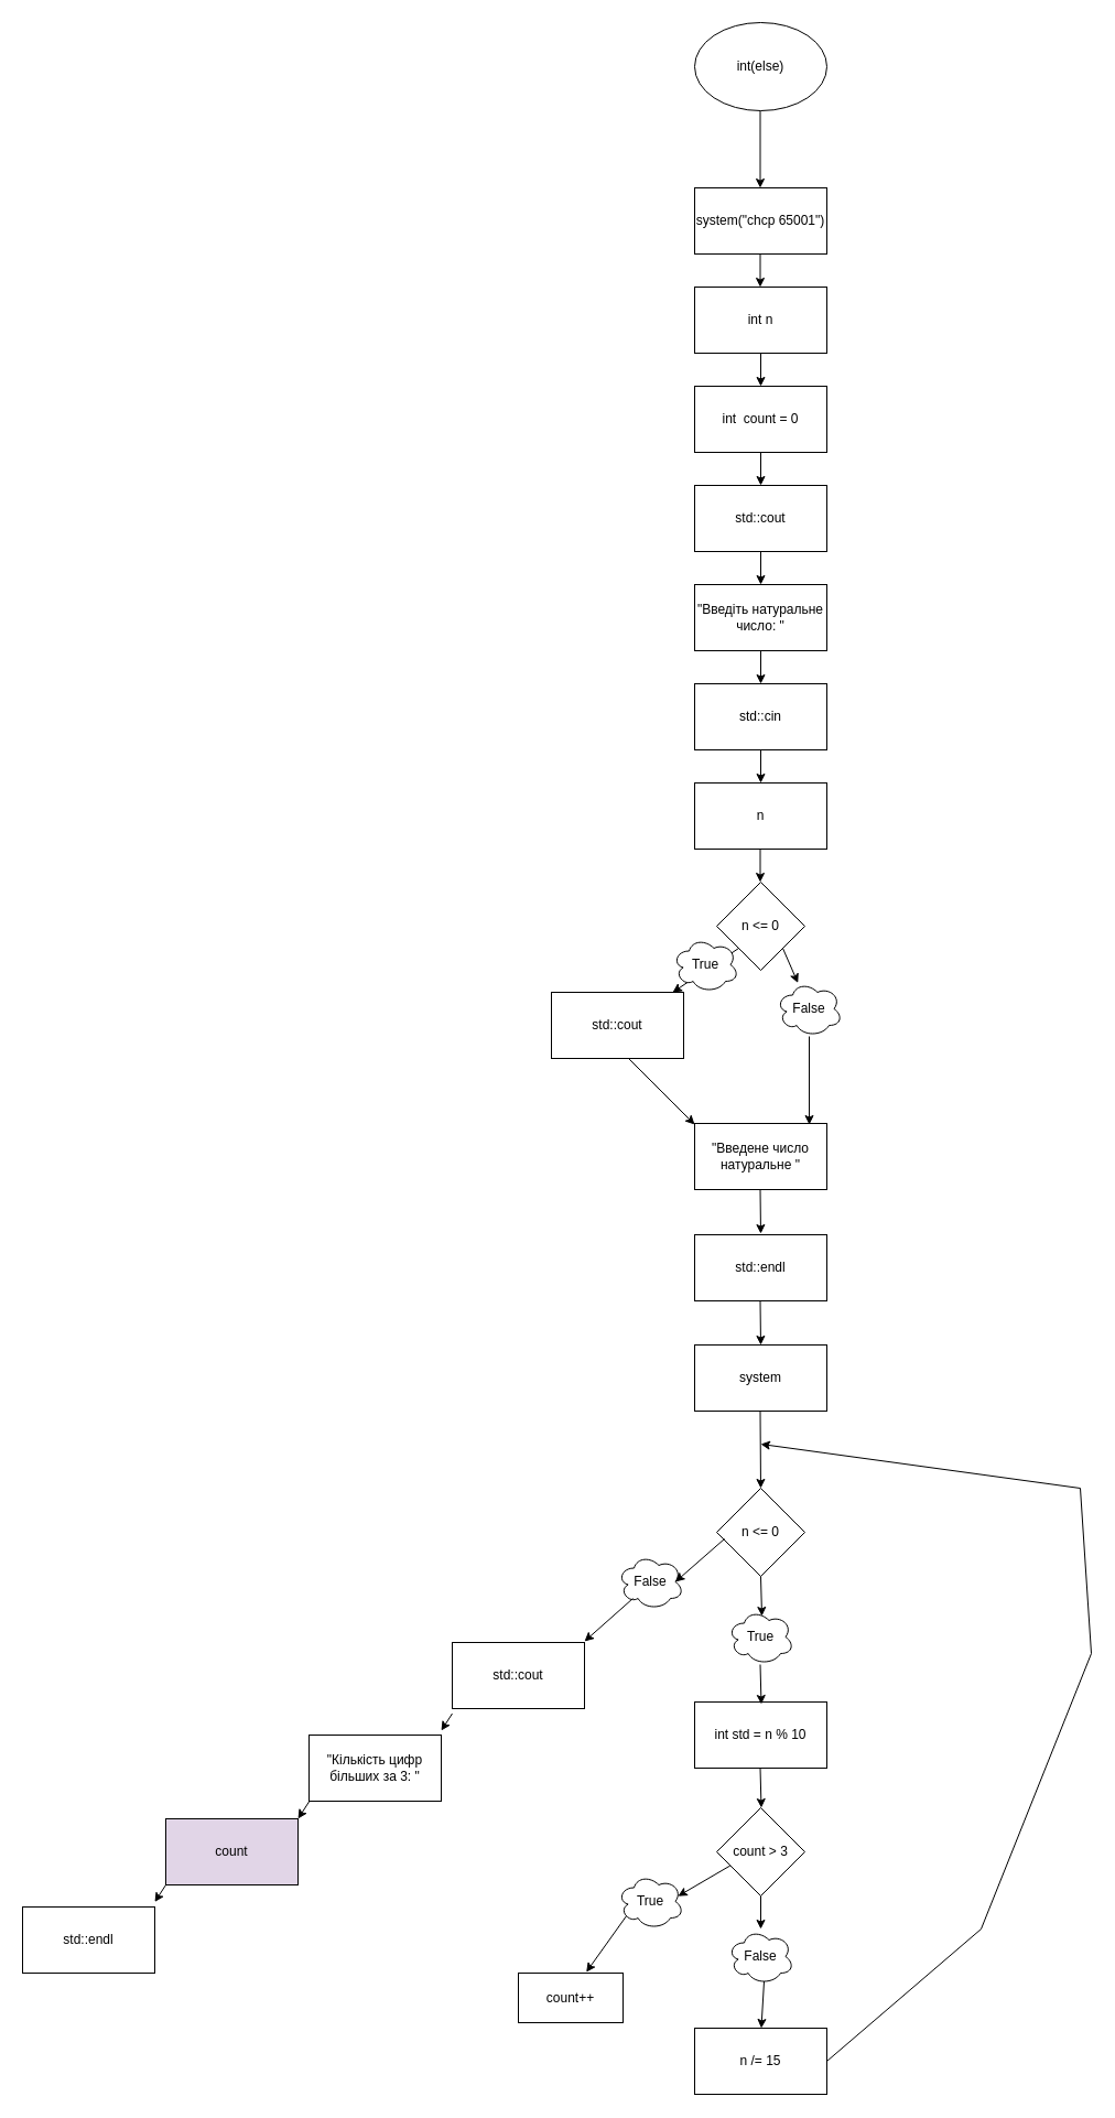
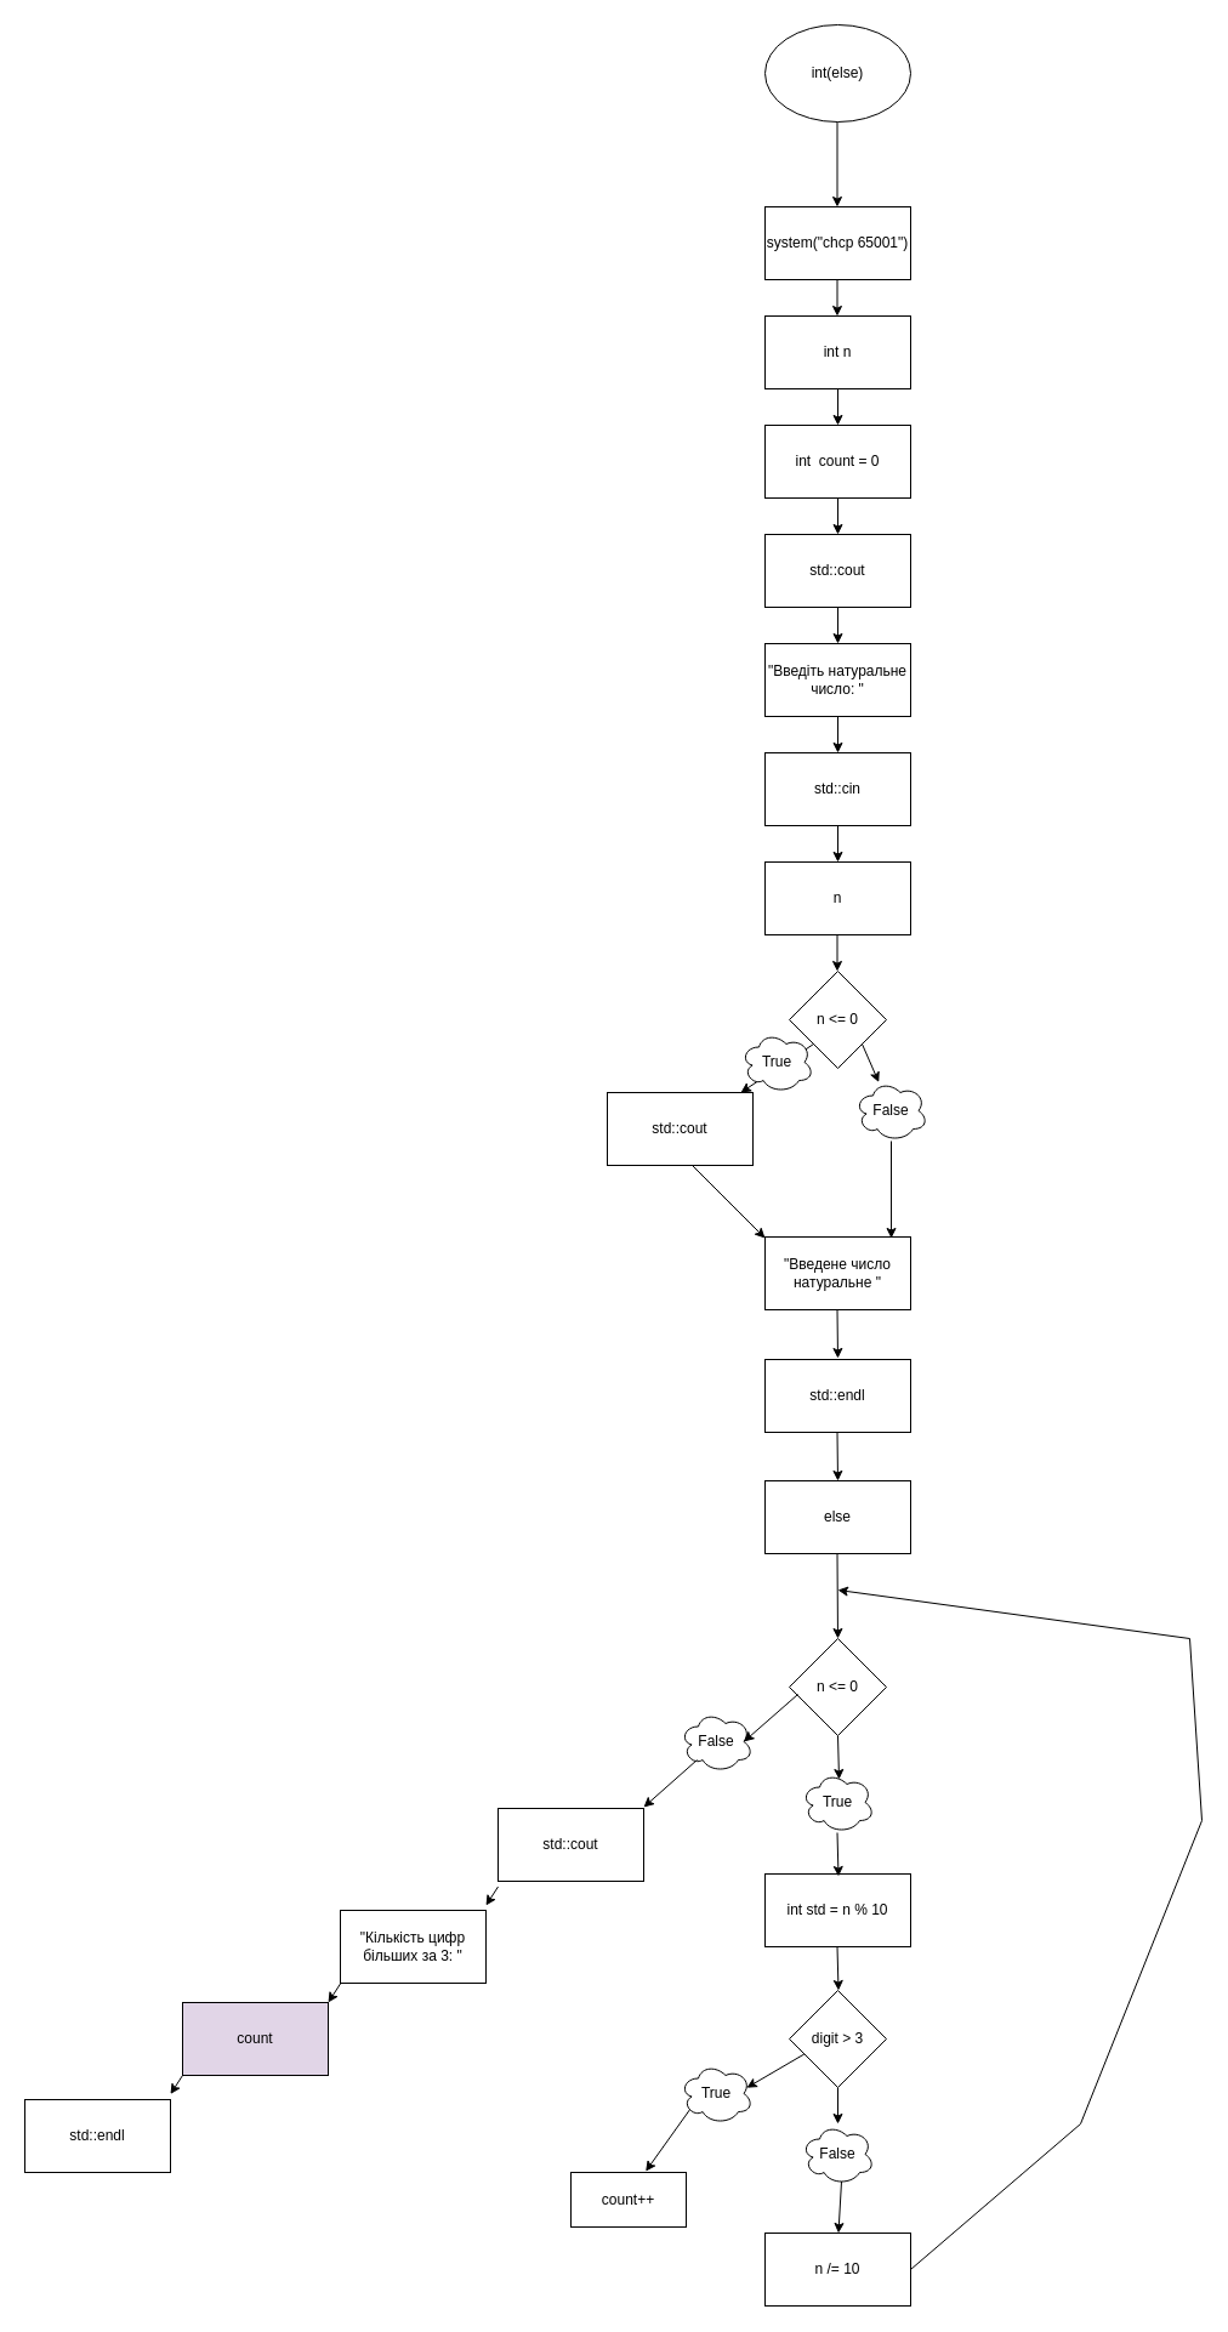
  <mxCell id="0" />
  <mxCell id="1" parent="0" />
  <mxCell id="2" value="int(else)" style="ellipse;whiteSpace=wrap;html=1;" vertex="1" parent="1"><mxGeometry x="630" y="20" width="120" height="80" as="geometry" /></mxCell>
  <mxCell id="3" value="system(&quot;chcp 65001&quot;)" style="rounded=0;whiteSpace=wrap;html=1;" vertex="1" parent="1"><mxGeometry x="630" y="170" width="120" height="60" as="geometry" /></mxCell>
  <mxCell id="4" value="" style="endArrow=classic;html=1;rounded=0;" edge="1" parent="1"><mxGeometry width="50" height="50" relative="1" as="geometry"><mxPoint x="689.5" y="100" as="sourcePoint" /><mxPoint x="689.5" y="170" as="targetPoint" /><Array as="points"><mxPoint x="689.5" y="100" /></Array></mxGeometry></mxCell>
  <mxCell id="5" value="int n" style="rounded=0;whiteSpace=wrap;html=1;" vertex="1" parent="1"><mxGeometry x="630" y="260" width="120" height="60" as="geometry" /></mxCell>
  <mxCell id="6" value="int&amp;nbsp; count = 0" style="rounded=0;whiteSpace=wrap;html=1;" vertex="1" parent="1"><mxGeometry x="630" y="350" width="120" height="60" as="geometry" /></mxCell>
  <mxCell id="7" value="" style="endArrow=classic;html=1;rounded=0;" edge="1" parent="1"><mxGeometry width="50" height="50" relative="1" as="geometry"><mxPoint x="689.5" y="230" as="sourcePoint" /><mxPoint x="689.5" y="260" as="targetPoint" /><Array as="points" /></mxGeometry></mxCell>
  <mxCell id="8" value="" style="endArrow=classic;html=1;rounded=0;" edge="1" parent="1"><mxGeometry width="50" height="50" relative="1" as="geometry"><mxPoint x="690" y="320" as="sourcePoint" /><mxPoint x="690" y="350" as="targetPoint" /><Array as="points" /></mxGeometry></mxCell>
  <mxCell id="9" value="std::cout" style="rounded=0;whiteSpace=wrap;html=1;" vertex="1" parent="1"><mxGeometry x="630" y="440" width="120" height="60" as="geometry" /></mxCell>
  <mxCell id="10" value="" style="endArrow=classic;html=1;rounded=0;" edge="1" parent="1"><mxGeometry width="50" height="50" relative="1" as="geometry"><mxPoint x="690" y="410" as="sourcePoint" /><mxPoint x="690" y="440" as="targetPoint" /><Array as="points" /></mxGeometry></mxCell>
  <mxCell id="11" value="&quot;Введіть натуральне число: &quot;" style="rounded=0;whiteSpace=wrap;html=1;" vertex="1" parent="1"><mxGeometry x="630" y="530" width="120" height="60" as="geometry" /></mxCell>
  <mxCell id="12" value="" style="endArrow=classic;html=1;rounded=0;" edge="1" parent="1"><mxGeometry width="50" height="50" relative="1" as="geometry"><mxPoint x="690" y="500" as="sourcePoint" /><mxPoint x="690" y="530" as="targetPoint" /><Array as="points" /></mxGeometry></mxCell>
  <mxCell id="13" value="std::cin" style="rounded=0;whiteSpace=wrap;html=1;" vertex="1" parent="1"><mxGeometry x="630" y="620" width="120" height="60" as="geometry" /></mxCell>
  <mxCell id="14" value="" style="endArrow=classic;html=1;rounded=0;" edge="1" parent="1"><mxGeometry width="50" height="50" relative="1" as="geometry"><mxPoint x="690" y="590" as="sourcePoint" /><mxPoint x="690" y="620" as="targetPoint" /><Array as="points" /></mxGeometry></mxCell>
  <mxCell id="15" value="n" style="rounded=0;whiteSpace=wrap;html=1;" vertex="1" parent="1"><mxGeometry x="630" y="710" width="120" height="60" as="geometry" /></mxCell>
  <mxCell id="16" value="" style="endArrow=classic;html=1;rounded=0;" edge="1" parent="1"><mxGeometry width="50" height="50" relative="1" as="geometry"><mxPoint x="690" y="680" as="sourcePoint" /><mxPoint x="690" y="710" as="targetPoint" /><Array as="points" /></mxGeometry></mxCell>
  <mxCell id="17" value="n &amp;lt;= 0" style="rhombus;whiteSpace=wrap;html=1;" vertex="1" parent="1"><mxGeometry x="650" y="800" width="80" height="80" as="geometry" /></mxCell>
  <mxCell id="18" value="" style="endArrow=classic;html=1;rounded=0;" edge="1" parent="1"><mxGeometry width="50" height="50" relative="1" as="geometry"><mxPoint x="689.5" y="770" as="sourcePoint" /><mxPoint x="689.5" y="800" as="targetPoint" /><Array as="points" /></mxGeometry></mxCell>
  <mxCell id="19" value="" style="endArrow=classic;html=1;rounded=0;" edge="1" parent="1"><mxGeometry width="50" height="50" relative="1" as="geometry"><mxPoint x="670" y="860" as="sourcePoint" /><mxPoint x="610" y="900" as="targetPoint" /><Array as="points" /></mxGeometry></mxCell>
  <mxCell id="20" value="True" style="ellipse;shape=cloud;whiteSpace=wrap;html=1;" vertex="1" parent="1"><mxGeometry x="610" y="850" width="60" height="50" as="geometry" /></mxCell>
  <mxCell id="21" value="" style="endArrow=classic;html=1;rounded=0;" edge="1" parent="1" target="26"><mxGeometry width="50" height="50" relative="1" as="geometry"><mxPoint x="710" y="860" as="sourcePoint" /><mxPoint x="770" y="890" as="targetPoint" /><Array as="points" /></mxGeometry></mxCell>
  <mxCell id="22" value="std::cout" style="rounded=0;whiteSpace=wrap;html=1;" vertex="1" parent="1"><mxGeometry x="500" y="900" width="120" height="60" as="geometry" /></mxCell>
  <mxCell id="23" value="&quot;Введене число натуральне &quot;" style="rounded=0;whiteSpace=wrap;html=1;" vertex="1" parent="1"><mxGeometry x="630" y="1019" width="120" height="60" as="geometry" /></mxCell>
  <mxCell id="24" value="" style="endArrow=classic;html=1;rounded=0;" edge="1" parent="1"><mxGeometry width="50" height="50" relative="1" as="geometry"><mxPoint x="570" y="960" as="sourcePoint" /><mxPoint x="630" y="1020" as="targetPoint" /><Array as="points" /></mxGeometry></mxCell>
  <mxCell id="25" value="" style="endArrow=classic;html=1;rounded=0;entryX=0.867;entryY=0.017;entryDx=0;entryDy=0;entryPerimeter=0;" edge="1" parent="1" source="26" target="23"><mxGeometry width="50" height="50" relative="1" as="geometry"><mxPoint x="733.5" y="900" as="sourcePoint" /><mxPoint x="734" y="1010" as="targetPoint" /><Array as="points" /></mxGeometry></mxCell>
  <mxCell id="26" value="False" style="ellipse;shape=cloud;whiteSpace=wrap;html=1;" vertex="1" parent="1"><mxGeometry x="704" y="890" width="60" height="50" as="geometry" /></mxCell>
  <mxCell id="27" value="std::endl" style="rounded=0;whiteSpace=wrap;html=1;" vertex="1" parent="1"><mxGeometry x="630" y="1120" width="120" height="60" as="geometry" /></mxCell>
- <mxCell id="28" value="system" style="rounded=0;whiteSpace=wrap;html=1;" vertex="1" parent="1"><mxGeometry x="630" y="1220" width="120" height="60" as="geometry" /></mxCell>
+ <mxCell id="28" value="else" style="rounded=0;whiteSpace=wrap;html=1;" vertex="1" parent="1"><mxGeometry x="630" y="1220" width="120" height="60" as="geometry" /></mxCell>
  <mxCell id="29" value="" style="endArrow=classic;html=1;rounded=0;entryX=0.5;entryY=0;entryDx=0;entryDy=0;" edge="1" parent="1" target="28"><mxGeometry width="50" height="50" relative="1" as="geometry"><mxPoint x="689.5" y="1180" as="sourcePoint" /><mxPoint x="689.5" y="1210" as="targetPoint" /><Array as="points" /></mxGeometry></mxCell>
  <mxCell id="30" value="" style="endArrow=classic;html=1;rounded=0;entryX=0.5;entryY=0;entryDx=0;entryDy=0;" edge="1" parent="1"><mxGeometry width="50" height="50" relative="1" as="geometry"><mxPoint x="689.5" y="1079" as="sourcePoint" /><mxPoint x="690" y="1119" as="targetPoint" /><Array as="points" /></mxGeometry></mxCell>
  <mxCell id="31" value="n &amp;lt;= 0" style="rhombus;whiteSpace=wrap;html=1;" vertex="1" parent="1"><mxGeometry x="650" y="1350" width="80" height="80" as="geometry" /></mxCell>
  <mxCell id="32" value="True" style="ellipse;shape=cloud;whiteSpace=wrap;html=1;" vertex="1" parent="1"><mxGeometry x="660" y="1460" width="60" height="50" as="geometry" /></mxCell>
  <mxCell id="33" value="False" style="ellipse;shape=cloud;whiteSpace=wrap;html=1;" vertex="1" parent="1"><mxGeometry x="560" y="1410" width="60" height="50" as="geometry" /></mxCell>
  <mxCell id="34" value="" style="endArrow=classic;html=1;rounded=0;entryX=0.875;entryY=0.5;entryDx=0;entryDy=0;entryPerimeter=0;exitX=0.088;exitY=0.575;exitDx=0;exitDy=0;exitPerimeter=0;" edge="1" parent="1" source="31" target="33"><mxGeometry width="50" height="50" relative="1" as="geometry"><mxPoint x="650" y="1400" as="sourcePoint" /><mxPoint x="660" y="1475" as="targetPoint" /><Array as="points" /></mxGeometry></mxCell>
  <mxCell id="35" value="" style="endArrow=classic;html=1;rounded=0;entryX=0.517;entryY=0.12;entryDx=0;entryDy=0;entryPerimeter=0;exitX=0.5;exitY=1;exitDx=0;exitDy=0;" edge="1" parent="1" source="31" target="32"><mxGeometry width="50" height="50" relative="1" as="geometry"><mxPoint x="764" y="1415.5" as="sourcePoint" /><mxPoint x="720" y="1454.5" as="targetPoint" /><Array as="points" /></mxGeometry></mxCell>
  <mxCell id="36" value="" style="endArrow=classic;html=1;rounded=0;entryX=0.5;entryY=0;entryDx=0;entryDy=0;" edge="1" parent="1" target="31"><mxGeometry width="50" height="50" relative="1" as="geometry"><mxPoint x="689.5" y="1280" as="sourcePoint" /><mxPoint x="690" y="1320" as="targetPoint" /><Array as="points" /></mxGeometry></mxCell>
  <mxCell id="37" value="int std = n % 10" style="rounded=0;whiteSpace=wrap;html=1;" vertex="1" parent="1"><mxGeometry x="630" y="1544" width="120" height="60" as="geometry" /></mxCell>
- <mxCell id="38" value="count &amp;gt; 3" style="rhombus;whiteSpace=wrap;html=1;" vertex="1" parent="1"><mxGeometry x="650" y="1640" width="80" height="80" as="geometry" /></mxCell>
+ <mxCell id="38" value="digit &amp;gt; 3" style="rhombus;whiteSpace=wrap;html=1;" vertex="1" parent="1"><mxGeometry x="650" y="1640" width="80" height="80" as="geometry" /></mxCell>
  <mxCell id="39" value="True" style="ellipse;shape=cloud;whiteSpace=wrap;html=1;" vertex="1" parent="1"><mxGeometry x="560" y="1700" width="60" height="50" as="geometry" /></mxCell>
  <mxCell id="40" value="False" style="ellipse;shape=cloud;whiteSpace=wrap;html=1;" vertex="1" parent="1"><mxGeometry x="660" y="1750" width="60" height="50" as="geometry" /></mxCell>
- <mxCell id="41" value="n /= 15" style="rounded=0;whiteSpace=wrap;html=1;" vertex="1" parent="1"><mxGeometry x="630" y="1840" width="120" height="60" as="geometry" /></mxCell>
+ <mxCell id="41" value="n /= 10" style="rounded=0;whiteSpace=wrap;html=1;" vertex="1" parent="1"><mxGeometry x="630" y="1840" width="120" height="60" as="geometry" /></mxCell>
  <mxCell id="42" value="count++" style="rounded=0;whiteSpace=wrap;html=1;" vertex="1" parent="1"><mxGeometry x="470" y="1790" width="95" height="45" as="geometry" /></mxCell>
  <mxCell id="43" value="" style="endArrow=classic;html=1;rounded=0;entryX=0.517;entryY=0.12;entryDx=0;entryDy=0;entryPerimeter=0;exitX=0.5;exitY=1;exitDx=0;exitDy=0;" edge="1" parent="1"><mxGeometry width="50" height="50" relative="1" as="geometry"><mxPoint x="689.5" y="1604" as="sourcePoint" /><mxPoint x="690.5" y="1640" as="targetPoint" /><Array as="points" /></mxGeometry></mxCell>
  <mxCell id="44" value="" style="endArrow=classic;html=1;rounded=0;" edge="1" parent="1"><mxGeometry width="50" height="50" relative="1" as="geometry"><mxPoint x="690" y="1720" as="sourcePoint" /><mxPoint x="690" y="1750" as="targetPoint" /><Array as="points" /></mxGeometry></mxCell>
  <mxCell id="45" value="" style="endArrow=classic;html=1;rounded=0;exitX=0.154;exitY=0.656;exitDx=0;exitDy=0;exitPerimeter=0;entryX=0.915;entryY=0.404;entryDx=0;entryDy=0;entryPerimeter=0;" edge="1" parent="1" source="38" target="39"><mxGeometry width="50" height="50" relative="1" as="geometry"><mxPoint x="670" y="1690" as="sourcePoint" /><mxPoint x="620" y="1719" as="targetPoint" /><Array as="points" /></mxGeometry></mxCell>
  <mxCell id="46" value="" style="endArrow=classic;html=1;rounded=0;entryX=0.517;entryY=0.12;entryDx=0;entryDy=0;entryPerimeter=0;exitX=0.55;exitY=0.95;exitDx=0;exitDy=0;exitPerimeter=0;" edge="1" parent="1" source="40"><mxGeometry width="50" height="50" relative="1" as="geometry"><mxPoint x="689.5" y="1804" as="sourcePoint" /><mxPoint x="690.5" y="1840" as="targetPoint" /><Array as="points" /></mxGeometry></mxCell>
  <mxCell id="47" value="" style="endArrow=classic;html=1;rounded=0;entryX=0.649;entryY=-0.02;entryDx=0;entryDy=0;entryPerimeter=0;exitX=0.13;exitY=0.77;exitDx=0;exitDy=0;exitPerimeter=0;" edge="1" parent="1" source="39" target="42"><mxGeometry width="50" height="50" relative="1" as="geometry"><mxPoint x="550" y="1750" as="sourcePoint" /><mxPoint x="551" y="1786" as="targetPoint" /><Array as="points" /></mxGeometry></mxCell>
  <mxCell id="48" value="" style="endArrow=classic;html=1;rounded=0;exitX=1;exitY=0.5;exitDx=0;exitDy=0;" edge="1" parent="1" source="41"><mxGeometry width="50" height="50" relative="1" as="geometry"><mxPoint x="790" y="1864" as="sourcePoint" /><mxPoint x="690" y="1310" as="targetPoint" /><Array as="points"><mxPoint x="890" y="1750" /><mxPoint x="990" y="1500" /><mxPoint x="980" y="1350" /></Array></mxGeometry></mxCell>
  <mxCell id="49" value="" style="endArrow=classic;html=1;rounded=0;entryX=0.517;entryY=0.12;entryDx=0;entryDy=0;entryPerimeter=0;exitX=0.5;exitY=1;exitDx=0;exitDy=0;" edge="1" parent="1"><mxGeometry width="50" height="50" relative="1" as="geometry"><mxPoint x="689.5" y="1510" as="sourcePoint" /><mxPoint x="690.5" y="1546" as="targetPoint" /><Array as="points" /></mxGeometry></mxCell>
  <mxCell id="50" value="" style="endArrow=classic;html=1;rounded=0;entryX=0.875;entryY=0.5;entryDx=0;entryDy=0;entryPerimeter=0;exitX=0.088;exitY=0.575;exitDx=0;exitDy=0;exitPerimeter=0;" edge="1" parent="1"><mxGeometry width="50" height="50" relative="1" as="geometry"><mxPoint x="574" y="1450" as="sourcePoint" /><mxPoint x="530" y="1489" as="targetPoint" /><Array as="points" /></mxGeometry></mxCell>
  <mxCell id="51" value="std::cout" style="rounded=0;whiteSpace=wrap;html=1;" vertex="1" parent="1"><mxGeometry x="410" y="1490" width="120" height="60" as="geometry" /></mxCell>
  <mxCell id="52" value="&quot;Кількість цифр більших за 3: &quot;" style="rounded=0;whiteSpace=wrap;html=1;" vertex="1" parent="1"><mxGeometry x="280" y="1574" width="120" height="60" as="geometry" /></mxCell>
  <mxCell id="53" value="count" style="rounded=0;whiteSpace=wrap;html=1;fillColor=#e1d5e7;" vertex="1" parent="1"><mxGeometry x="150" y="1650" width="120" height="60" as="geometry" /></mxCell>
  <mxCell id="54" value="std::endl" style="rounded=0;whiteSpace=wrap;html=1;" vertex="1" parent="1"><mxGeometry x="20" y="1730" width="120" height="60" as="geometry" /></mxCell>
  <mxCell id="55" value="" style="endArrow=classic;html=1;rounded=0;exitX=0.088;exitY=0.575;exitDx=0;exitDy=0;exitPerimeter=0;" edge="1" parent="1"><mxGeometry width="50" height="50" relative="1" as="geometry"><mxPoint x="410" y="1554.5" as="sourcePoint" /><mxPoint x="400" y="1570" as="targetPoint" /><Array as="points" /></mxGeometry></mxCell>
  <mxCell id="56" value="" style="endArrow=classic;html=1;rounded=0;exitX=0.088;exitY=0.575;exitDx=0;exitDy=0;exitPerimeter=0;" edge="1" parent="1"><mxGeometry width="50" height="50" relative="1" as="geometry"><mxPoint x="280" y="1634.5" as="sourcePoint" /><mxPoint x="270" y="1650" as="targetPoint" /><Array as="points" /></mxGeometry></mxCell>
  <mxCell id="57" value="" style="endArrow=classic;html=1;rounded=0;exitX=0.088;exitY=0.575;exitDx=0;exitDy=0;exitPerimeter=0;" edge="1" parent="1"><mxGeometry width="50" height="50" relative="1" as="geometry"><mxPoint x="150" y="1710" as="sourcePoint" /><mxPoint x="140" y="1725.5" as="targetPoint" /><Array as="points" /></mxGeometry></mxCell>
